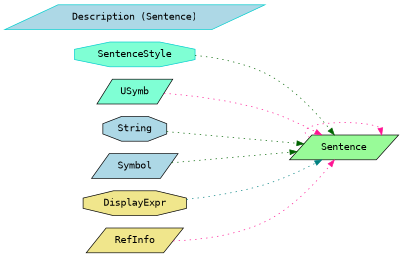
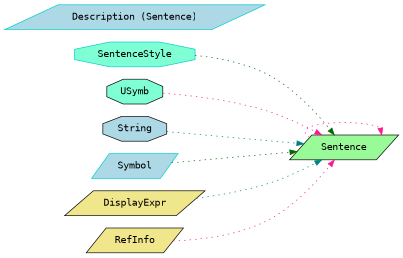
  digraph {
    fontname="DejaVu Sans Mono"
    rankdir=LR
    node [fillcolor=lightblue fontname="DejaVu Sans Mono" shape=octagon style=filled]
    edge [color=deeppink fontname="DejaVu Sans Mono" style=dotted]
    n1 [color=cyan3 fillcolor=aquamarine label=SentenceStyle]
    n2 [color=black fillcolor=palegreen label=Sentence shape=parallelogram]
-   USymb [fillcolor=aquamarine shape=parallelogram]
+   USymb [fillcolor=aquamarine]
    String
-   Symbol [shape=parallelogram]
-   DisplayExpr [fillcolor=khaki]
+   Symbol [shape=parallelogram color=cyan3]
+   DisplayExpr [fillcolor=khaki shape=parallelogram]
    RefInfo [fillcolor=khaki shape=parallelogram]
    n8 [color=cyan3 label="Description (Sentence)" shape=parallelogram]
    n1 -> n2 [color=darkgreen]
    n2 -> n2
    USymb -> n2
-   String -> n2 [color=darkgreen]
+   String -> n2 [color=teal]
    Symbol -> n2 [color=darkgreen]
    DisplayExpr -> n2 [color=teal]
    RefInfo -> n2
  }
